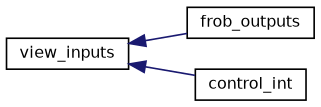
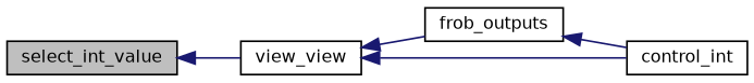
  digraph {
    rankdir=LR
    node [color=black fillcolor=white fontname=Helvetica fontsize=10 shape=record style=filled]
    edge [color=midnightblue dir=back fontname=Helvetica fontsize=10 labelfontname=Helvetica labelfontsize=10 style=solid]
-   n2 [height=0.2 label=view_inputs width=0.4]
+   n1 [fillcolor=grey75 fontcolor=black height=0.2 label=select_int_value width=0.4]
+   n2 [height=0.2 label=view_view width=0.4]
    n3 [height=0.2 label=frob_outputs width=0.4]
    n4 [height=0.2 label=control_int width=0.4]
+   n1 -> n2
    n2 -> n3
    n2 -> n4
+   n3 -> n4
  }
